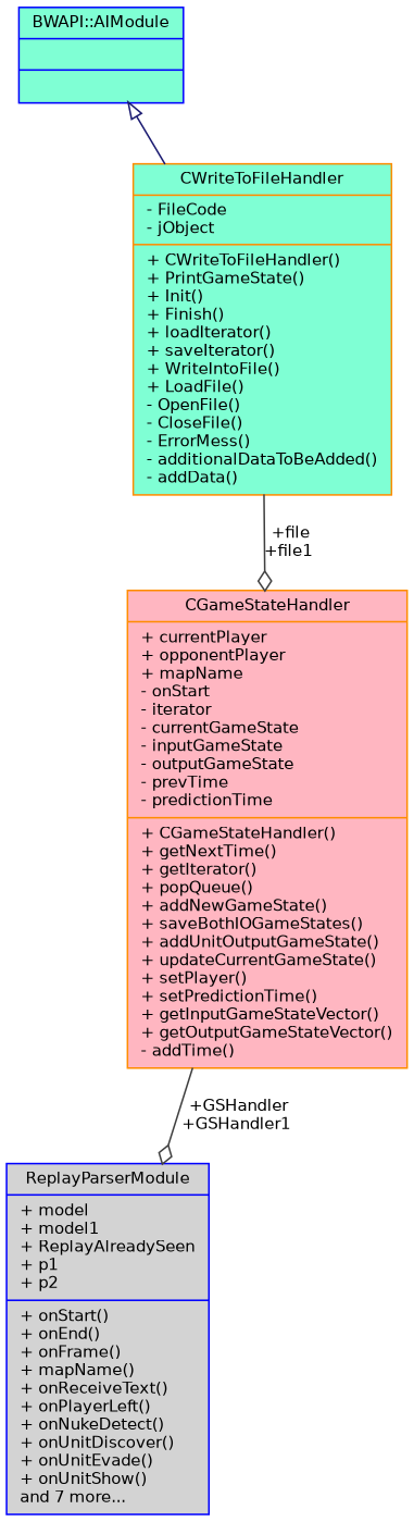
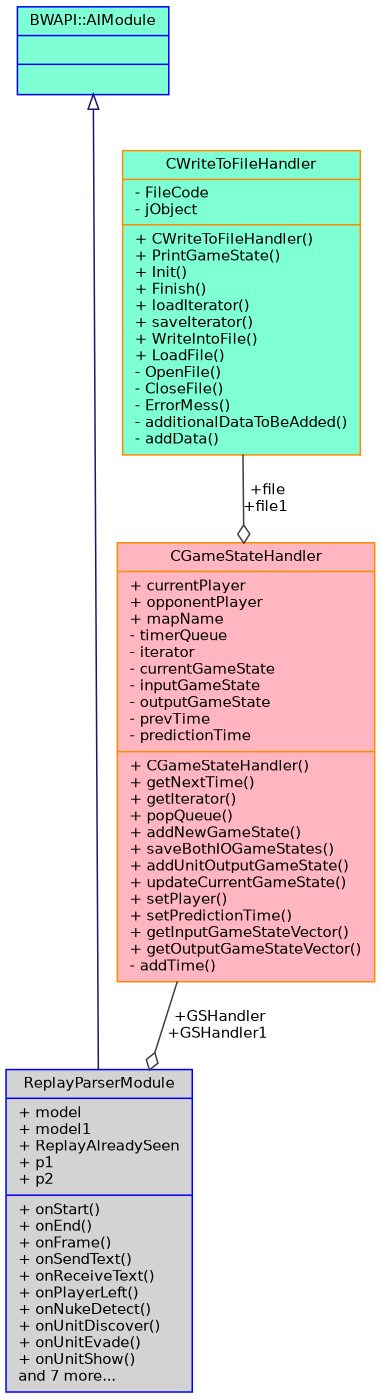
  digraph {
    node [color=blue fillcolor=aquamarine fontname=Helvetica fontsize=10 shape=record style=filled]
    edge [color=grey25 fontname=Helvetica fontsize=10 labelfontname=Helvetica labelfontsize=10 style=solid arrowhead=odiamond]
-   n1 [fillcolor=lightgrey fontcolor=black height=0.2 label="{ReplayParserModule\n|+ model\l+ model1\l+ ReplayAlreadySeen\l+ p1\l+ p2\l|+ onStart()\l+ onEnd()\l+ onFrame()\l+ mapName()\l+ onReceiveText()\l+ onPlayerLeft()\l+ onNukeDetect()\l+ onUnitDiscover()\l+ onUnitEvade()\l+ onUnitShow()\land 7 more...\l}" width=0.4]
+   n1 [fillcolor=lightgrey fontcolor=black height=0.2 label="{ReplayParserModule\n|+ model\l+ model1\l+ ReplayAlreadySeen\l+ p1\l+ p2\l|+ onStart()\l+ onEnd()\l+ onFrame()\l+ onSendText()\l+ onReceiveText()\l+ onPlayerLeft()\l+ onNukeDetect()\l+ onUnitDiscover()\l+ onUnitEvade()\l+ onUnitShow()\land 7 more...\l}" width=0.4]
    n2 [height=0.2 label="{BWAPI::AIModule\n||}" width=0.4]
-   n3 [color=darkorange fillcolor=lightpink height=0.2 label="{CGameStateHandler\n|+ currentPlayer\l+ opponentPlayer\l+ mapName\l- onStart\l- iterator\l- currentGameState\l- inputGameState\l- outputGameState\l- prevTime\l- predictionTime\l|+ CGameStateHandler()\l+ getNextTime()\l+ getIterator()\l+ popQueue()\l+ addNewGameState()\l+ saveBothIOGameStates()\l+ addUnitOutputGameState()\l+ updateCurrentGameState()\l+ setPlayer()\l+ setPredictionTime()\l+ getInputGameStateVector()\l+ getOutputGameStateVector()\l- addTime()\l}" width=0.4]
+   n3 [color=darkorange fillcolor=lightpink height=0.2 label="{CGameStateHandler\n|+ currentPlayer\l+ opponentPlayer\l+ mapName\l- timerQueue\l- iterator\l- currentGameState\l- inputGameState\l- outputGameState\l- prevTime\l- predictionTime\l|+ CGameStateHandler()\l+ getNextTime()\l+ getIterator()\l+ popQueue()\l+ addNewGameState()\l+ saveBothIOGameStates()\l+ addUnitOutputGameState()\l+ updateCurrentGameState()\l+ setPlayer()\l+ setPredictionTime()\l+ getInputGameStateVector()\l+ getOutputGameStateVector()\l- addTime()\l}" width=0.4]
    n4 [color=darkorange height=0.2 label="{CWriteToFileHandler\n|- FileCode\l- jObject\l|+ CWriteToFileHandler()\l+ PrintGameState()\l+ Init()\l+ Finish()\l+ loadIterator()\l+ saveIterator()\l+ WriteIntoFile()\l+ LoadFile()\l- OpenFile()\l- CloseFile()\l- ErrorMess()\l- additionalDataToBeAdded()\l- addData()\l}" width=0.4]
-   n2 -> n4 [arrowtail=onormal color=midnightblue dir=back arrowhead=""]
+   n2 -> n1 [arrowtail=onormal color=midnightblue dir=back arrowhead=""]
    n3 -> n1 [label=" +GSHandler\n+GSHandler1"]
    n4 -> n3 [label=" +file\n+file1"]
  }
